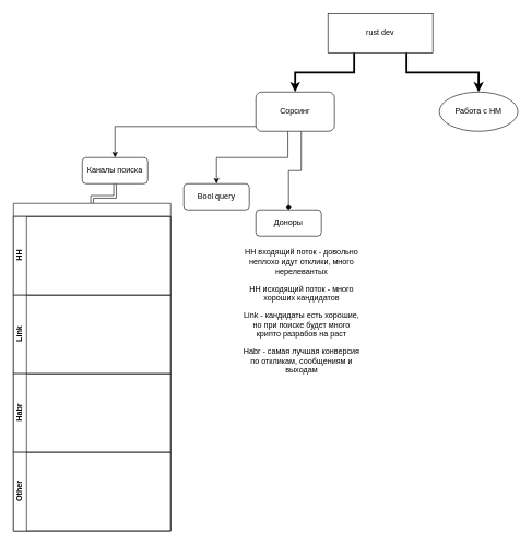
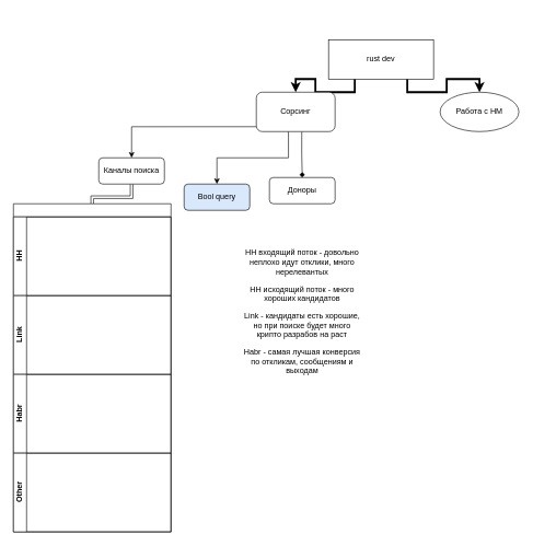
  <mxCell id="0" />
  <mxCell id="1" parent="0" />
  <mxCell id="2" style="edgeStyle=orthogonalEdgeStyle;rounded=0;orthogonalLoop=1;jettySize=auto;html=1;exitX=0.75;exitY=1;exitDx=0;exitDy=0;entryX=0.5;entryY=0;entryDx=0;entryDy=0;strokeWidth=3;" parent="1" source="4" target="9" edge="1"><mxGeometry relative="1" as="geometry" /></mxCell>
  <mxCell id="3" style="edgeStyle=orthogonalEdgeStyle;rounded=0;orthogonalLoop=1;jettySize=auto;html=1;exitX=0.25;exitY=1;exitDx=0;exitDy=0;entryX=0.5;entryY=0;entryDx=0;entryDy=0;strokeWidth=3;" parent="1" source="4" target="8" edge="1"><mxGeometry relative="1" as="geometry" /></mxCell>
- <mxCell id="4" value="rust dev" style="rounded=0;whiteSpace=wrap;html=1;" parent="1" vertex="1"><mxGeometry x="500" y="20" width="160" height="60" as="geometry" /></mxCell>
+ <mxCell id="4" value="rust dev" style="rounded=0;whiteSpace=wrap;html=1;" parent="1" vertex="1"><mxGeometry x="500" y="60" width="160" height="60" as="geometry" /></mxCell>
  <mxCell id="5" style="edgeStyle=orthogonalEdgeStyle;rounded=0;orthogonalLoop=1;jettySize=auto;html=1;exitX=0.002;exitY=0.876;exitDx=0;exitDy=0;entryX=0.5;entryY=0;entryDx=0;entryDy=0;exitPerimeter=0;" edge="1" parent="1" source="8" target="14"><mxGeometry relative="1" as="geometry" /></mxCell>
  <mxCell id="6" style="edgeStyle=orthogonalEdgeStyle;rounded=0;orthogonalLoop=1;jettySize=auto;html=1;exitX=0.408;exitY=0.997;exitDx=0;exitDy=0;entryX=0.5;entryY=0;entryDx=0;entryDy=0;exitPerimeter=0;" edge="1" parent="1" source="8" target="11"><mxGeometry relative="1" as="geometry" /></mxCell>
  <mxCell id="7" style="edgeStyle=orthogonalEdgeStyle;rounded=0;orthogonalLoop=1;jettySize=auto;html=1;exitX=0.577;exitY=1.001;exitDx=0;exitDy=0;entryX=0.5;entryY=0;entryDx=0;entryDy=0;exitPerimeter=0;endArrow=diamond;" edge="1" parent="1" source="8" target="12"><mxGeometry relative="1" as="geometry" /></mxCell>
  <mxCell id="8" value="Сорсинг" style="rounded=1;whiteSpace=wrap;html=1;" parent="1" vertex="1"><mxGeometry x="390" y="140" width="120" height="60" as="geometry" /></mxCell>
  <mxCell id="9" value="Работа с НМ" style="ellipse;whiteSpace=wrap;html=1;" parent="1" vertex="1"><mxGeometry x="670" y="140" width="120" height="60" as="geometry" /></mxCell>
  <mxCell id="10" value="&lt;p&gt;HH входящий поток - довольно неплохо идут отклики, много нерелевантых&lt;/p&gt;&lt;p&gt;HH исходящий поток - много хороших кандидатов&lt;/p&gt;&lt;p&gt;Link - кандидаты есть хорошие, но при поиске будет много крипто разрабов на раст&lt;/p&gt;&lt;p&gt;Habr - самая лучшая конверсия по откликам, сообщениям и выходам&lt;/p&gt;" style="text;html=1;align=center;verticalAlign=middle;whiteSpace=wrap;rounded=0;" parent="1" vertex="1"><mxGeometry x="365" y="370" width="190" height="210" as="geometry" /></mxCell>
- <mxCell id="11" value="Bool query" style="rounded=1;whiteSpace=wrap;html=1;" vertex="1" parent="1"><mxGeometry x="280" y="280" width="100" height="40" as="geometry" /></mxCell>
- <mxCell id="12" value="Доноры" style="rounded=1;whiteSpace=wrap;html=1;" vertex="1" parent="1"><mxGeometry x="390" y="320" width="100" height="40" as="geometry" /></mxCell>
+ <mxCell id="11" value="Bool query" style="rounded=1;whiteSpace=wrap;html=1;fillColor=#dae8fc;" vertex="1" parent="1"><mxGeometry x="280" y="280" width="100" height="40" as="geometry" /></mxCell>
+ <mxCell id="12" value="Доноры" style="rounded=1;whiteSpace=wrap;html=1;" vertex="1" parent="1"><mxGeometry x="410" y="270" width="100" height="40" as="geometry" /></mxCell>
  <mxCell id="13" style="edgeStyle=orthogonalEdgeStyle;rounded=0;orthogonalLoop=1;jettySize=auto;html=1;exitX=0.5;exitY=1;exitDx=0;exitDy=0;entryX=0.5;entryY=0;entryDx=0;entryDy=0;shape=link;" edge="1" parent="1" source="14" target="15"><mxGeometry relative="1" as="geometry" /></mxCell>
- <mxCell id="14" value="Каналы поиска" style="rounded=1;whiteSpace=wrap;html=1;" vertex="1" parent="1"><mxGeometry x="125" y="240" width="100" height="40" as="geometry" /></mxCell>
+ <mxCell id="14" value="Каналы поиска" style="rounded=1;whiteSpace=wrap;html=1;" vertex="1" parent="1"><mxGeometry x="150" y="240" width="100" height="40" as="geometry" /></mxCell>
  <mxCell id="15" value="" style="swimlane;childLayout=stackLayout;resizeParent=1;resizeParentMax=0;horizontal=1;startSize=20;horizontalStack=0;html=1;" vertex="1" parent="1"><mxGeometry x="20" y="310" width="240" height="500" as="geometry"><mxRectangle x="-290" y="370" width="60" height="30" as="alternateBounds" /></mxGeometry></mxCell>
  <mxCell id="16" value="HH" style="swimlane;startSize=20;horizontal=0;html=1;" vertex="1" parent="15"><mxGeometry y="20" width="240" height="120" as="geometry" /></mxCell>
  <mxCell id="17" value="Link" style="swimlane;startSize=20;horizontal=0;html=1;" vertex="1" parent="15"><mxGeometry y="140" width="240" height="120" as="geometry" /></mxCell>
  <mxCell id="18" value="Habr" style="swimlane;startSize=20;horizontal=0;html=1;" vertex="1" parent="15"><mxGeometry y="260" width="240" height="120" as="geometry" /></mxCell>
  <mxCell id="19" value="Other" style="swimlane;startSize=20;horizontal=0;html=1;" vertex="1" parent="15"><mxGeometry y="380" width="240" height="120" as="geometry" /></mxCell>
